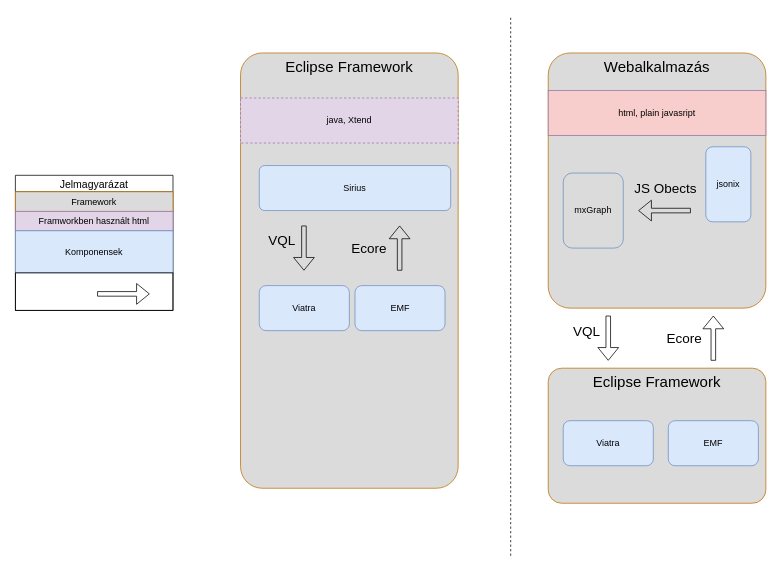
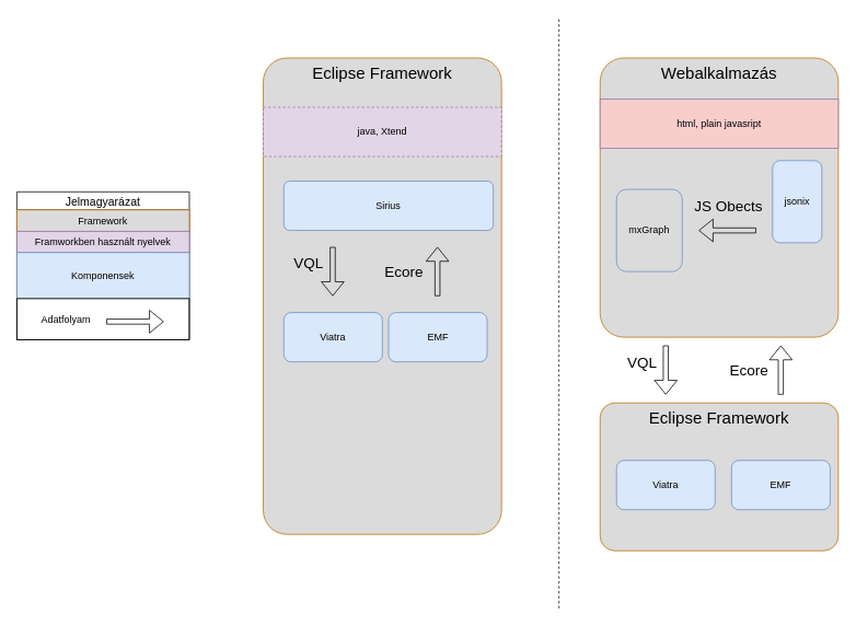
  <mxCell id="0" />
  <mxCell id="1" parent="0" />
  <mxCell id="2" value="&lt;span style=&quot;font-size: 20px;&quot;&gt;&lt;font color=&quot;#000000&quot; style=&quot;font-size: 20px;&quot;&gt;Eclipse Framework&lt;/font&gt;&lt;/span&gt;" style="rounded=1;whiteSpace=wrap;html=1;fillColor=#DBDBDB;strokeColor=#BD7000;fontColor=#ffffff;shadow=0;glass=0;comic=0;noLabel=0;labelPadding=0;direction=south;arcSize=10;align=center;verticalAlign=top;horizontal=1;fontSize=20;" vertex="1" parent="1"><mxGeometry x="320" y="70" width="290" height="580" as="geometry" /></mxCell>
  <mxCell id="3" value="&lt;span&gt;Sirius&lt;/span&gt;" style="rounded=1;whiteSpace=wrap;html=1;fillColor=#dae8fc;strokeColor=#6c8ebf;arcSize=12;" vertex="1" parent="1"><mxGeometry x="345" y="220" width="255" height="60" as="geometry" /></mxCell>
  <mxCell id="4" value="&lt;span&gt;EMF&lt;/span&gt;" style="rounded=1;whiteSpace=wrap;html=1;strokeColor=#6c8ebf;fillColor=#dae8fc;" vertex="1" parent="1"><mxGeometry x="472.5" y="380" width="120" height="60" as="geometry" /></mxCell>
  <mxCell id="5" value="&lt;span&gt;java, Xtend&lt;/span&gt;" style="rounded=1;whiteSpace=wrap;html=1;fillColor=#e1d5e7;strokeColor=#9673a6;arcSize=0;dashed=1;" vertex="1" parent="1"><mxGeometry x="320" y="130" width="290" height="60" as="geometry" /></mxCell>
  <mxCell id="6" value="&lt;span&gt;Viatra&lt;/span&gt;" style="rounded=1;whiteSpace=wrap;html=1;strokeColor=#6c8ebf;fillColor=#dae8fc;" vertex="1" parent="1"><mxGeometry x="345" y="380" width="120" height="60" as="geometry" /></mxCell>
  <mxCell id="7" value="&lt;font color=&quot;#000000&quot;&gt;Webalkalmazás&lt;/font&gt;&lt;br&gt;" style="rounded=1;whiteSpace=wrap;html=1;fillColor=#DBDBDB;strokeColor=#BD7000;fontColor=#ffffff;shadow=0;glass=0;comic=0;noLabel=0;labelPadding=0;direction=south;arcSize=10;align=center;verticalAlign=top;horizontal=1;fontSize=20;" vertex="1" parent="1"><mxGeometry x="730" y="70" width="290" height="340" as="geometry" /></mxCell>
  <mxCell id="8" value="&lt;span&gt;mxGraph&lt;/span&gt;" style="rounded=1;whiteSpace=wrap;html=1;strokeColor=#6c8ebf;fillColor=#dbdbdb;" vertex="1" parent="1"><mxGeometry x="750" y="230" width="80" height="100" as="geometry" /></mxCell>
  <mxCell id="9" value="&lt;span&gt;html, plain javasript&lt;/span&gt;" style="rounded=1;whiteSpace=wrap;html=1;strokeColor=#9673a6;fillColor=#f8cecc;arcSize=0;" vertex="1" parent="1"><mxGeometry x="730" y="120" width="290" height="60" as="geometry" /></mxCell>
  <mxCell id="10" value="jsonix&lt;br&gt;" style="rounded=1;whiteSpace=wrap;html=1;strokeColor=#6c8ebf;fillColor=#dae8fc;" vertex="1" parent="1"><mxGeometry x="940" y="195" width="60" height="100" as="geometry" /></mxCell>
  <mxCell id="11" value="&lt;span style=&quot;font-size: 20px;&quot;&gt;&lt;font color=&quot;#000000&quot; style=&quot;font-size: 20px;&quot;&gt;Eclipse Framework&lt;/font&gt;&lt;/span&gt;" style="rounded=1;whiteSpace=wrap;html=1;fillColor=#DBDBDB;strokeColor=#BD7000;fontColor=#ffffff;shadow=0;glass=0;comic=0;noLabel=0;labelPadding=0;direction=south;arcSize=10;align=center;verticalAlign=top;horizontal=1;fontSize=20;" vertex="1" parent="1"><mxGeometry x="730" y="490" width="290" height="180" as="geometry" /></mxCell>
  <mxCell id="12" value="&lt;span&gt;Viatra&lt;/span&gt;" style="rounded=1;whiteSpace=wrap;html=1;strokeColor=#6c8ebf;fillColor=#dae8fc;" vertex="1" parent="1"><mxGeometry x="750" y="560" width="120" height="60" as="geometry" /></mxCell>
  <mxCell id="13" value="" style="endArrow=none;dashed=1;html=1;fontSize=20;" edge="1" parent="1"><mxGeometry width="50" height="50" relative="1" as="geometry"><mxPoint x="680" y="740" as="sourcePoint" /><mxPoint x="680" as="targetPoint" y="20" /></mxGeometry></mxCell>
  <mxCell id="14" value="&lt;span&gt;EMF&lt;/span&gt;" style="rounded=1;whiteSpace=wrap;html=1;strokeColor=#6c8ebf;fillColor=#dae8fc;" vertex="1" parent="1"><mxGeometry x="890" y="560" width="120" height="60" as="geometry" /></mxCell>
  <mxCell id="15" value="" style="endArrow=classic;html=1;fontSize=16;targetPerimeterSpacing=0;strokeWidth=1;shape=flexArrow;comic=0;arcSize=20;spacing=2;width=6.111;endWidth=20.525;endSize=5.333;" edge="1" parent="1"><mxGeometry width="50" height="50" relative="1" as="geometry"><mxPoint x="950" y="480" as="sourcePoint" /><mxPoint x="950" y="420" as="targetPoint" /><Array as="points" /></mxGeometry></mxCell>
  <mxCell id="16" value="Ecore" style="text;html=1;resizable=0;points=[];align=center;verticalAlign=middle;labelBackgroundColor=none;fontSize=18;" vertex="1" connectable="0" parent="15"><mxGeometry x="-0.329" y="2" relative="1" as="geometry"><mxPoint x="-38" y="-10" as="offset" /></mxGeometry></mxCell>
  <mxCell id="17" value="" style="endArrow=classic;html=1;fontSize=16;targetPerimeterSpacing=0;strokeWidth=1;shape=flexArrow;comic=0;arcSize=20;spacing=2;width=6.111;endWidth=20.525;endSize=5.333;" edge="1" parent="1"><mxGeometry width="50" height="50" relative="1" as="geometry"><mxPoint x="810" y="420" as="sourcePoint" /><mxPoint x="810" y="480" as="targetPoint" /><Array as="points" /></mxGeometry></mxCell>
  <mxCell id="18" value="VQL&lt;br style=&quot;font-size: 18px;&quot;&gt;" style="text;html=1;resizable=0;points=[];align=center;verticalAlign=middle;labelBackgroundColor=none;fontSize=18;" vertex="1" connectable="0" parent="17"><mxGeometry x="-0.329" y="2" relative="1" as="geometry"><mxPoint x="-32" as="offset" /></mxGeometry></mxCell>
  <mxCell id="19" value="" style="endArrow=classic;html=1;fontSize=16;targetPerimeterSpacing=0;strokeWidth=1;shape=flexArrow;comic=0;arcSize=20;spacing=2;width=6.111;endWidth=20.525;endSize=5.333;" edge="1" parent="1"><mxGeometry width="50" height="50" relative="1" as="geometry"><mxPoint x="404.5" y="300" as="sourcePoint" /><mxPoint x="404.5" y="360" as="targetPoint" /><Array as="points" /></mxGeometry></mxCell>
  <mxCell id="20" value="VQL&lt;br style=&quot;font-size: 18px;&quot;&gt;" style="text;html=1;resizable=0;points=[];align=center;verticalAlign=middle;labelBackgroundColor=none;fontSize=18;" vertex="1" connectable="0" parent="19"><mxGeometry x="-0.329" y="2" relative="1" as="geometry"><mxPoint x="-32" as="offset" /></mxGeometry></mxCell>
  <mxCell id="21" value="" style="endArrow=classic;html=1;fontSize=16;targetPerimeterSpacing=0;strokeWidth=1;shape=flexArrow;comic=0;arcSize=20;spacing=2;width=6.111;endWidth=20.525;endSize=5.333;" edge="1" parent="1"><mxGeometry width="50" height="50" relative="1" as="geometry"><mxPoint x="532" y="360" as="sourcePoint" /><mxPoint x="532" y="300" as="targetPoint" /><Array as="points" /></mxGeometry></mxCell>
  <mxCell id="22" value="Ecore" style="text;html=1;resizable=0;points=[];align=center;verticalAlign=middle;labelBackgroundColor=none;fontSize=18;" vertex="1" connectable="0" parent="21"><mxGeometry x="-0.329" y="2" relative="1" as="geometry"><mxPoint x="-40" y="-10" as="offset" /></mxGeometry></mxCell>
  <mxCell id="23" value="" style="endArrow=classic;html=1;fontSize=16;targetPerimeterSpacing=0;strokeWidth=1;shape=flexArrow;comic=0;arcSize=20;spacing=2;width=6.111;endWidth=20.525;endSize=5.333;" edge="1" parent="1"><mxGeometry width="50" height="50" relative="1" as="geometry"><mxPoint x="920" y="280" as="sourcePoint" /><mxPoint x="850" y="280" as="targetPoint" /><Array as="points" /></mxGeometry></mxCell>
  <mxCell id="24" value="JS Obects" style="text;html=1;resizable=0;points=[];align=center;verticalAlign=middle;labelBackgroundColor=none;fontSize=18;" vertex="1" connectable="0" parent="23"><mxGeometry x="-0.329" y="2" relative="1" as="geometry"><mxPoint x="-11.5" y="-32" as="offset" /></mxGeometry></mxCell>
  <mxCell id="25" value="Jelmagyarázat" style="swimlane;fontStyle=0;childLayout=stackLayout;horizontal=1;startSize=22;fillColor=none;horizontalStack=0;resizeParent=1;resizeParentMax=0;resizeLast=0;collapsible=1;marginBottom=0;swimlaneFillColor=#ffffff;align=center;fontSize=14;shadow=0;glass=0;comic=0;labelBackgroundColor=none;" vertex="1" parent="1"><mxGeometry x="20" y="233" width="210" height="180" as="geometry"><mxRectangle x="-270" y="335" width="80" height="22" as="alternateBounds" /></mxGeometry></mxCell>
  <mxCell id="26" value="Framework" style="text;strokeColor=#BD7000;fillColor=#DBDBDB;overflow=hidden;rotatable=0;points=[[0,0.5],[1,0.5]];portConstraint=eastwest;fontSize=12;rounded=1;shadow=0;fontColor=#000000;align=center;glass=0;arcSize=0;" vertex="1" parent="25"><mxGeometry y="22" width="210" height="26" as="geometry" /></mxCell>
- <mxCell id="27" value="Framworkben használt html" style="text;strokeColor=#9673a6;fillColor=#e1d5e7;overflow=hidden;rotatable=0;points=[[0,0.5],[1,0.5]];portConstraint=eastwest;fontSize=12;rounded=1;align=center;verticalAlign=middle;arcSize=0;" vertex="1" parent="25"><mxGeometry y="48" width="210" height="26" as="geometry" /></mxCell>
+ <mxCell id="27" value="Framworkben használt nyelvek" style="text;strokeColor=#9673a6;fillColor=#e1d5e7;overflow=hidden;rotatable=0;points=[[0,0.5],[1,0.5]];portConstraint=eastwest;fontSize=12;rounded=1;align=center;verticalAlign=middle;arcSize=0;" vertex="1" parent="25"><mxGeometry y="48" width="210" height="26" as="geometry" /></mxCell>
  <mxCell id="28" value="Komponensek" style="text;strokeColor=#6c8ebf;fillColor=#dae8fc;overflow=hidden;rotatable=0;points=[[0,0.5],[1,0.5]];portConstraint=eastwest;fontSize=12;rounded=1;align=center;verticalAlign=middle;arcSize=0;" vertex="1" parent="25"><mxGeometry y="74" width="210" height="56" as="geometry" /></mxCell>
  <mxCell id="29" value="" style="text;strokeColor=#000000;fillColor=none;spacingLeft=4;spacingRight=4;overflow=hidden;rotatable=0;points=[[0,0.5],[1,0.5]];portConstraint=eastwest;fontSize=12;" vertex="1" parent="25"><mxGeometry y="130" width="210" height="50" as="geometry" /></mxCell>
  <mxCell id="30" value="" style="endArrow=classic;html=1;fontSize=16;targetPerimeterSpacing=0;strokeWidth=1;shape=flexArrow;comic=0;arcSize=20;spacing=2;width=6.111;endWidth=20.525;endSize=5.333;" edge="1" parent="1"><mxGeometry width="50" height="50" relative="1" as="geometry"><mxPoint x="129" y="391" as="sourcePoint" /><mxPoint x="199" y="391" as="targetPoint" /><Array as="points" /></mxGeometry></mxCell>
+ <mxCell id="31" value="Adatfolyam" style="text;html=1;strokeColor=none;fillColor=none;align=center;verticalAlign=middle;whiteSpace=wrap;rounded=0;shadow=0;glass=0;comic=0;labelBackgroundColor=none;fontSize=12;fontColor=#000000;" vertex="1" parent="1"><mxGeometry x="60" y="379" width="40" height="20" as="geometry" /></mxCell>
